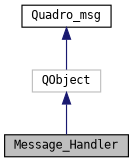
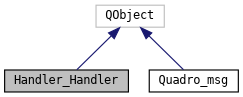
  digraph {
    fontname="DejaVu Sans Mono"
    node [color=black fillcolor=white fontname="DejaVu Sans Mono" fontsize=10 shape=record style=filled]
    edge [color=midnightblue dir=back fontname="DejaVu Sans Mono" fontsize=10 labelfontname=Helvetica labelfontsize=10 style=solid]
-   n1 [fillcolor=grey75 fontcolor=black height=0.2 label=Message_Handler width=0.4]
+   n1 [fillcolor=grey75 fontcolor=black height=0.2 label=Handler_Handler width=0.4]
    n2 [color=grey75 height=0.2 label=QObject width=0.4]
    n3 [height=0.2 label=Quadro_msg width=0.4]
    n2 -> n1
-   n3 -> n2
+   n2 -> n3
  }
